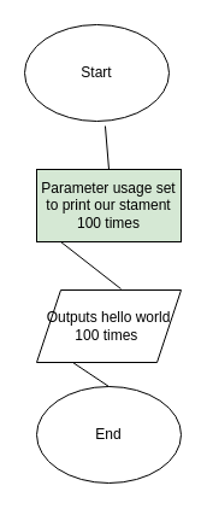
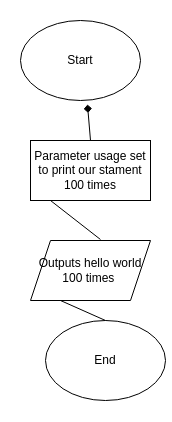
  <mxCell id="0" />
  <mxCell id="1" parent="0" />
  <mxCell id="2" value="Start" style="ellipse;whiteSpace=wrap;html=1;" vertex="1" parent="1"><mxGeometry x="20" y="20" width="120" height="80" as="geometry" /></mxCell>
- <mxCell id="3" value="Parameter usage set to print our stament 100 times" style="rounded=0;whiteSpace=wrap;html=1;fillColor=#d5e8d4;" vertex="1" parent="1"><mxGeometry x="30" y="140" width="120" height="60" as="geometry" /></mxCell>
+ <mxCell id="3" value="Parameter usage set to print our stament 100 times" style="rounded=0;whiteSpace=wrap;html=1;" vertex="1" parent="1"><mxGeometry x="30" y="140" width="120" height="60" as="geometry" /></mxCell>
  <mxCell id="4" value="Outputs hello world 100 times&amp;nbsp;" style="shape=parallelogram;perimeter=parallelogramPerimeter;whiteSpace=wrap;html=1;fixedSize=1;" vertex="1" parent="1"><mxGeometry x="30" y="240" width="120" height="60" as="geometry" /></mxCell>
- <mxCell id="5" value="End" style="ellipse;whiteSpace=wrap;html=1;" vertex="1" parent="1"><mxGeometry x="30" y="320" width="120" height="80" as="geometry" /></mxCell>
- <mxCell id="6" value="" style="endArrow=none;html=1;rounded=0;entryX=0.558;entryY=1.05;entryDx=0;entryDy=0;entryPerimeter=0;exitX=0.5;exitY=0;exitDx=0;exitDy=0;" edge="1" parent="1" source="3" target="2"><mxGeometry width="50" height="50" relative="1" as="geometry"><mxPoint x="0" y="190" as="sourcePoint" /><mxPoint x="50" y="140" as="targetPoint" /></mxGeometry></mxCell>
+ <mxCell id="5" value="End" style="ellipse;whiteSpace=wrap;html=1;" vertex="1" parent="1"><mxGeometry x="45" y="320" width="120" height="80" as="geometry" /></mxCell>
+ <mxCell id="6" value="" style="endArrow=diamond;html=1;rounded=0;entryX=0.558;entryY=1.05;entryDx=0;entryDy=0;entryPerimeter=0;exitX=0.5;exitY=0;exitDx=0;exitDy=0;" edge="1" parent="1" source="3" target="2"><mxGeometry width="50" height="50" relative="1" as="geometry"><mxPoint x="0" y="190" as="sourcePoint" /><mxPoint x="50" y="140" as="targetPoint" /></mxGeometry></mxCell>
  <mxCell id="7" value="" style="endArrow=none;html=1;rounded=0;exitX=0.583;exitY=-0.017;exitDx=0;exitDy=0;exitPerimeter=0;" edge="1" parent="1" source="4"><mxGeometry width="50" height="50" relative="1" as="geometry"><mxPoint x="0" y="250" as="sourcePoint" /><mxPoint x="50" y="200" as="targetPoint" /></mxGeometry></mxCell>
  <mxCell id="8" value="" style="endArrow=none;html=1;rounded=0;exitX=0.5;exitY=0;exitDx=0;exitDy=0;" edge="1" parent="1" source="5"><mxGeometry width="50" height="50" relative="1" as="geometry"><mxPoint x="90" y="310" as="sourcePoint" /><mxPoint x="60" y="300" as="targetPoint" /></mxGeometry></mxCell>
